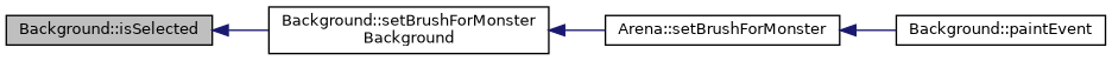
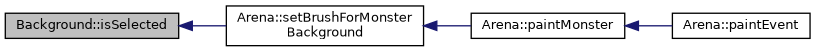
  digraph {
    rankdir=LR
    node [color=black fontname=Helvetica fontsize=10 shape=record]
    edge [color=midnightblue dir=back fontname=Helvetica fontsize=10 labelfontname=Helvetica labelfontsize=10 style=solid]
    n1 [fillcolor=grey75 fontcolor=black height=0.2 label="Background::isSelected" style=filled width=0.4]
-   n2 [height=0.2 label="Background::setBrushForMonster\lBackground" width=0.4]
-   n3 [height=0.2 label="Arena::setBrushForMonster" width=0.4]
-   n4 [height=0.2 label="Background::paintEvent" width=0.4]
+   n2 [height=0.2 label="Arena::setBrushForMonster\lBackground" width=0.4]
+   n3 [height=0.2 label="Arena::paintMonster" width=0.4]
+   n4 [height=0.2 label="Arena::paintEvent" width=0.4]
    n1 -> n2
    n2 -> n3
    n3 -> n4
  }
